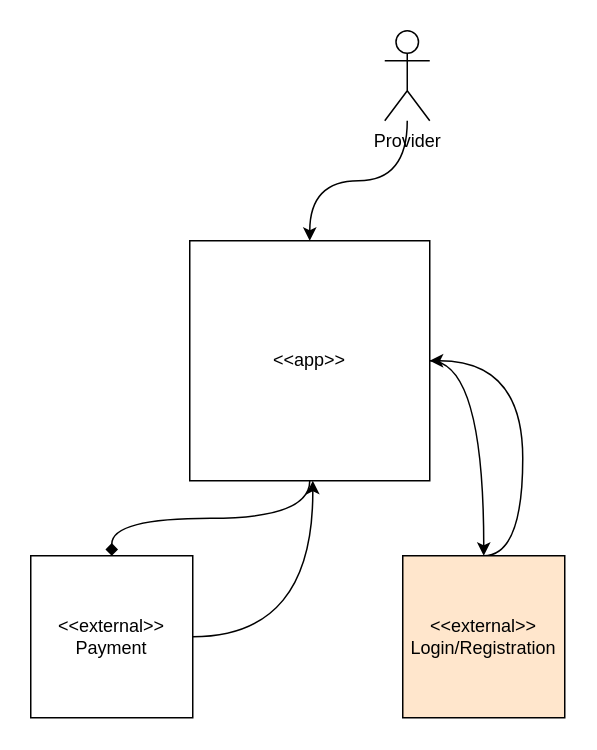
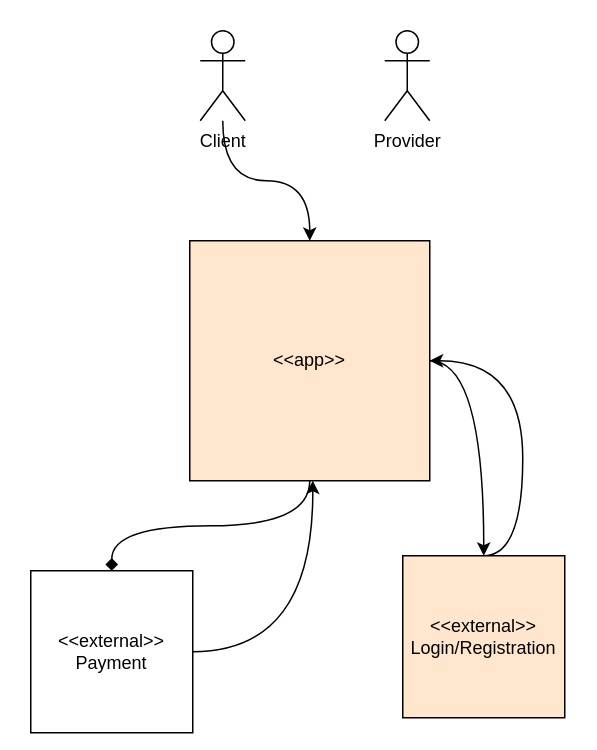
  <mxCell id="0" />
  <mxCell id="1" parent="0" />
- <mxCell id="2" style="edgeStyle=orthogonalEdgeStyle;orthogonalLoop=1;jettySize=auto;html=1;curved=1;" edge="1" parent="1" source="3" target="8"><mxGeometry relative="1" as="geometry" /></mxCell>
  <mxCell id="3" value="Provider" style="shape=umlActor;verticalLabelPosition=bottom;verticalAlign=top;html=1;outlineConnect=0;" vertex="1" parent="1"><mxGeometry x="256" y="20" width="30" height="60" as="geometry" /></mxCell>
+ <mxCell id="4" style="edgeStyle=orthogonalEdgeStyle;curved=1;orthogonalLoop=1;jettySize=auto;html=1;" edge="1" parent="1" source="5" target="8"><mxGeometry relative="1" as="geometry" /></mxCell>
+ <mxCell id="5" value="Client" style="shape=umlActor;verticalLabelPosition=bottom;verticalAlign=top;html=1;outlineConnect=0;" vertex="1" parent="1"><mxGeometry x="133" y="20" width="30" height="60" as="geometry" /></mxCell>
  <mxCell id="6" style="edgeStyle=orthogonalEdgeStyle;curved=1;orthogonalLoop=1;jettySize=auto;html=1;endArrow=diamond;" edge="1" parent="1" source="8" target="12"><mxGeometry relative="1" as="geometry" /></mxCell>
  <mxCell id="7" style="edgeStyle=orthogonalEdgeStyle;curved=1;orthogonalLoop=1;jettySize=auto;html=1;entryX=0.5;entryY=0;entryDx=0;entryDy=0;exitX=1;exitY=0.5;exitDx=0;exitDy=0;" edge="1" parent="1" source="8" target="10"><mxGeometry relative="1" as="geometry" /></mxCell>
- <mxCell id="8" value="&lt;div align=&quot;center&quot;&gt;&amp;lt;&amp;lt;app&amp;gt;&amp;gt;&lt;/div&gt;" style="whiteSpace=wrap;html=1;aspect=fixed;align=center;" vertex="1" parent="1"><mxGeometry x="126" y="160" width="160" height="160" as="geometry" /></mxCell>
+ <mxCell id="8" value="&lt;div align=&quot;center&quot;&gt;&amp;lt;&amp;lt;app&amp;gt;&amp;gt;&lt;/div&gt;" style="whiteSpace=wrap;html=1;aspect=fixed;align=center;fillColor=#ffe6cc;" vertex="1" parent="1"><mxGeometry x="126" y="160" width="160" height="160" as="geometry" /></mxCell>
  <mxCell id="9" style="edgeStyle=orthogonalEdgeStyle;curved=1;orthogonalLoop=1;jettySize=auto;html=1;entryX=1;entryY=0.5;entryDx=0;entryDy=0;exitX=0.5;exitY=0;exitDx=0;exitDy=0;" edge="1" parent="1" source="10" target="8"><mxGeometry relative="1" as="geometry"><Array as="points"><mxPoint x="348" y="370" /><mxPoint x="348" y="240" /></Array></mxGeometry></mxCell>
  <mxCell id="10" value="&lt;div align=&quot;center&quot;&gt;&amp;lt;&amp;lt;external&amp;gt;&amp;gt;&lt;/div&gt;&lt;div align=&quot;center&quot;&gt;Login/Registration&lt;br&gt;&lt;/div&gt;" style="whiteSpace=wrap;html=1;aspect=fixed;align=center;fillColor=#ffe6cc;" vertex="1" parent="1"><mxGeometry x="268" y="370" width="108" height="108" as="geometry" /></mxCell>
  <mxCell id="11" style="edgeStyle=orthogonalEdgeStyle;curved=1;orthogonalLoop=1;jettySize=auto;html=1;exitX=1;exitY=0.5;exitDx=0;exitDy=0;" edge="1" parent="1" source="12"><mxGeometry relative="1" as="geometry"><mxPoint x="208" y="320" as="targetPoint" /></mxGeometry></mxCell>
- <mxCell id="12" value="&lt;div align=&quot;center&quot;&gt;&amp;lt;&amp;lt;external&amp;gt;&amp;gt;&lt;/div&gt;&lt;div align=&quot;center&quot;&gt;Payment&lt;br&gt;&lt;/div&gt;" style="whiteSpace=wrap;html=1;aspect=fixed;align=center;" vertex="1" parent="1"><mxGeometry x="20" y="370" width="108" height="108" as="geometry" /></mxCell>
+ <mxCell id="12" value="&lt;div align=&quot;center&quot;&gt;&amp;lt;&amp;lt;external&amp;gt;&amp;gt;&lt;/div&gt;&lt;div align=&quot;center&quot;&gt;Payment&lt;br&gt;&lt;/div&gt;" style="whiteSpace=wrap;html=1;aspect=fixed;align=center;" vertex="1" parent="1"><mxGeometry x="20" y="380" width="108" height="108" as="geometry" /></mxCell>
